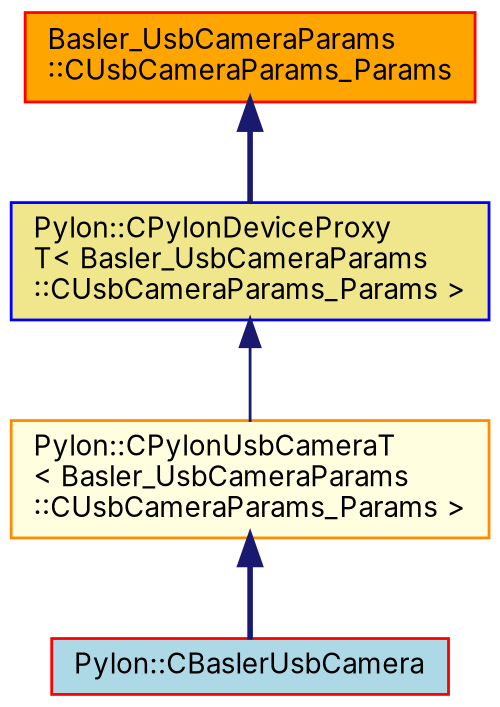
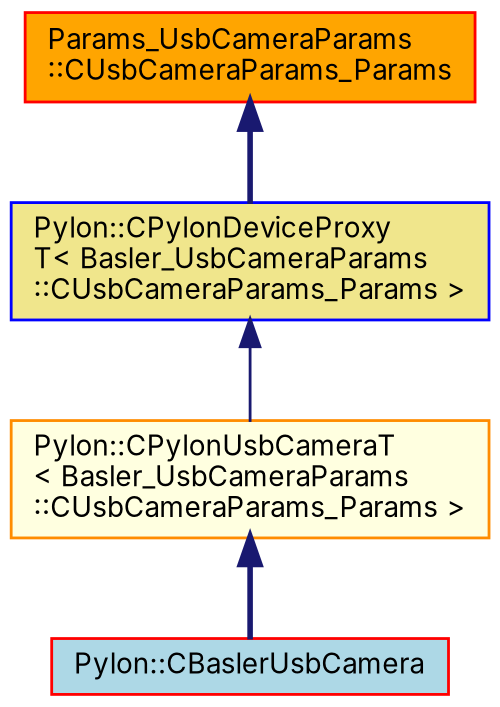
  digraph {
    fontname=Inter
    node [color=red fontname=Inter fontsize=10 shape=record style=filled]
    edge [color=midnightblue dir=back fontname=Inter fontsize=10 labelfontname=Helvetica labelfontsize=10 style=bold]
    n1 [fillcolor=lightblue fontcolor=black height=0.2 label="Pylon::CBaslerUsbCamera" width=0.4]
    n2 [color=darkorange fillcolor=lightyellow height=0.2 label="Pylon::CPylonUsbCameraT\l\< Basler_UsbCameraParams\l::CUsbCameraParams_Params \>" width=0.4]
    n3 [color=blue fillcolor=khaki height=0.2 label="Pylon::CPylonDeviceProxy\lT\< Basler_UsbCameraParams\l::CUsbCameraParams_Params \>" width=0.4]
-   n4 [fillcolor=orange height=0.2 label="Basler_UsbCameraParams\l::CUsbCameraParams_Params" width=0.4]
+   n4 [fillcolor=orange height=0.2 label="Params_UsbCameraParams\l::CUsbCameraParams_Params" width=0.4]
    n2 -> n1
    n3 -> n2 [style=solid]
    n4 -> n3
  }
